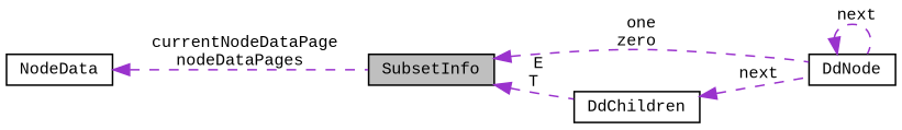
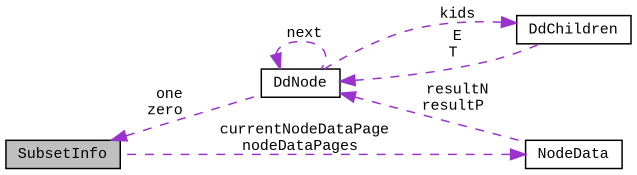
  digraph {
    fontname="Liberation Mono"
    rankdir=LR
    node [color=black fillcolor=white fontname="Liberation Mono" fontsize=10 shape=record style=filled]
    edge [color=darkorchid3 dir=back fontname="Liberation Mono" fontsize=10 labelfontname=Helvetica labelfontsize=10 style=dashed]
    n1 [fillcolor=grey75 fontcolor=black height=0.2 label=SubsetInfo width=0.4]
    n2 [height=0.2 label=DdNode width=0.4]
    n3 [height=0.2 label=NodeData width=0.4]
    n4 [height=0.2 label=DdChildren width=0.4]
    n1 -> n2 [label=" one\nzero"]
    n2 -> n2 [label=" next"]
-   n1 -> n4 [label=" E\nT"]
+   n2 -> n3 [label=" resultN\nresultP"]
+   n2 -> n4 [label=" E\nT"]
    n3 -> n1 [label=" currentNodeDataPage\nnodeDataPages"]
-   n4 -> n2 [label=" next"]
+   n4 -> n2 [label=" kids"]
  }
